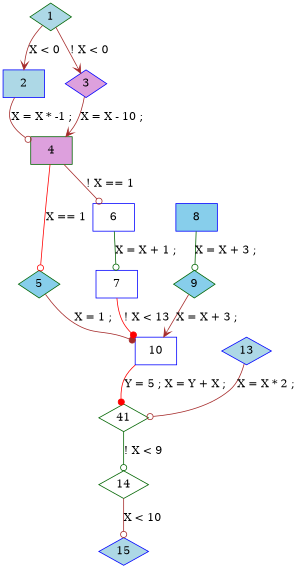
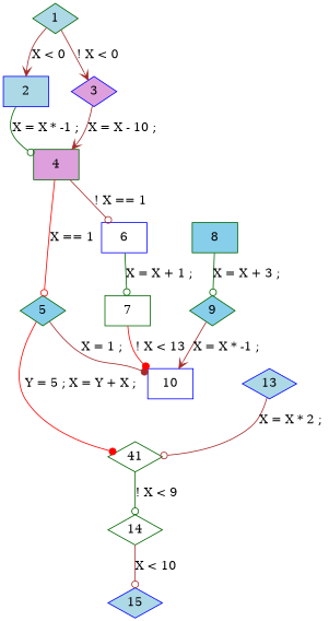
  strict digraph {
    node [color=darkgreen fillcolor=white shape=diamond style=filled]
    edge [arrowhead=odot color=brown]
    n1 [fillcolor=lightblue label=1]
    n2 [color=blue fillcolor=lightblue label=2 shape=box]
    n3 [color=blue fillcolor=plum label=3]
    n4 [fillcolor=plum label=4 shape=box]
    n5 [fillcolor=skyblue label=5]
    n6 [color=blue label=6 shape=box]
    n7 [color=blue label=10 shape=box]
-   n8 [color=blue label=7 shape=box]
+   n8 [label=7 shape=box]
    n9 [label=41]
-   n10 [color=blue fillcolor=skyblue label=8 shape=box]
+   n10 [fillcolor=skyblue label=8 shape=box]
    n11 [fillcolor=skyblue label=9]
    n12 [label=14]
    n13 [color=blue fillcolor=lightblue label=15]
    n14 [color=blue fillcolor=lightblue label=13]
    n1 -> n2 [arrowhead=vee label="X < 0"]
    n1 -> n3 [arrowhead=vee label="! X < 0"]
-   n2 -> n4 [label="X = X * -1 ; "]
+   n2 -> n4 [color=darkgreen label="X = X * -1 ; "]
    n3 -> n4 [arrowhead=vee label="X = X - 10 ; "]
    n4 -> n5 [color=red label="X == 1"]
    n4 -> n6 [label="! X == 1"]
    n5 -> n7 [arrowhead=dot label="X = 1 ; "]
    n6 -> n8 [color=darkgreen label="X = X + 1 ; "]
-   n7 -> n9 [arrowhead=dot color=red label="Y = 5 ; X = Y + X ; "]
+   n5 -> n9 [arrowhead=dot color=red label="Y = 5 ; X = Y + X ; "]
    n8 -> n7 [arrowhead=dot color=red label="! X < 13"]
    n9 -> n12 [color=darkgreen label="! X < 9"]
    n10 -> n11 [color=darkgreen label="X = X + 3 ; "]
-   n11 -> n7 [arrowhead=vee label="X = X + 3 ; "]
+   n11 -> n7 [arrowhead=vee label="X = X * -1 ; "]
    n12 -> n13 [label="X < 10"]
    n14 -> n9 [label="X = X * 2 ; "]
  }
